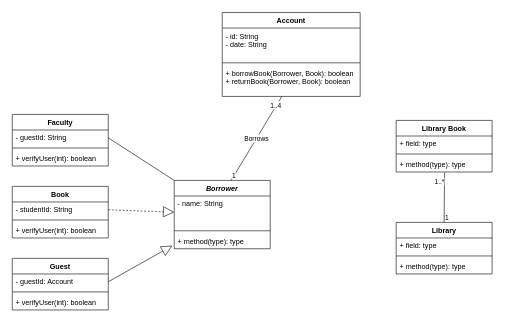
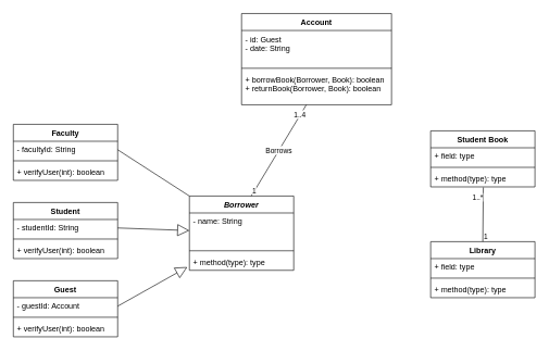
  <mxCell id="0" />
  <mxCell id="1" parent="0" />
  <mxCell id="2" value="Borrower" style="swimlane;fontStyle=3;align=center;verticalAlign=top;childLayout=stackLayout;horizontal=1;startSize=26;horizontalStack=0;resizeParent=1;resizeParentMax=0;resizeLast=0;collapsible=1;marginBottom=0;" vertex="1" parent="1"><mxGeometry x="290" y="300" width="160" height="114" as="geometry" /></mxCell>
  <mxCell id="3" value="- name: String" style="text;strokeColor=none;fillColor=none;align=left;verticalAlign=top;spacingLeft=4;spacingRight=4;overflow=hidden;rotatable=0;points=[[0,0.5],[1,0.5]];portConstraint=eastwest;" vertex="1" parent="2"><mxGeometry y="26" width="160" height="54" as="geometry" /></mxCell>
  <mxCell id="4" value="" style="line;strokeWidth=1;fillColor=none;align=left;verticalAlign=middle;spacingTop=-1;spacingLeft=3;spacingRight=3;rotatable=0;labelPosition=right;points=[];portConstraint=eastwest;" vertex="1" parent="2"><mxGeometry y="80" width="160" height="8" as="geometry" /></mxCell>
  <mxCell id="5" value="+ method(type): type" style="text;strokeColor=none;fillColor=none;align=left;verticalAlign=top;spacingLeft=4;spacingRight=4;overflow=hidden;rotatable=0;points=[[0,0.5],[1,0.5]];portConstraint=eastwest;" vertex="1" parent="2"><mxGeometry y="88" width="160" height="26" as="geometry" /></mxCell>
  <mxCell id="6" value="Faculty" style="swimlane;fontStyle=1;align=center;verticalAlign=top;childLayout=stackLayout;horizontal=1;startSize=26;horizontalStack=0;resizeParent=1;resizeParentMax=0;resizeLast=0;collapsible=1;marginBottom=0;" vertex="1" parent="1"><mxGeometry x="20" y="190" width="160" height="86" as="geometry" /></mxCell>
- <mxCell id="7" value="- guestId: String" style="text;strokeColor=none;fillColor=none;align=left;verticalAlign=top;spacingLeft=4;spacingRight=4;overflow=hidden;rotatable=0;points=[[0,0.5],[1,0.5]];portConstraint=eastwest;" vertex="1" parent="6"><mxGeometry y="26" width="160" height="26" as="geometry" /></mxCell>
+ <mxCell id="7" value="- facultyId: String" style="text;strokeColor=none;fillColor=none;align=left;verticalAlign=top;spacingLeft=4;spacingRight=4;overflow=hidden;rotatable=0;points=[[0,0.5],[1,0.5]];portConstraint=eastwest;" vertex="1" parent="6"><mxGeometry y="26" width="160" height="26" as="geometry" /></mxCell>
  <mxCell id="8" value="" style="line;strokeWidth=1;fillColor=none;align=left;verticalAlign=middle;spacingTop=-1;spacingLeft=3;spacingRight=3;rotatable=0;labelPosition=right;points=[];portConstraint=eastwest;" vertex="1" parent="6"><mxGeometry y="52" width="160" height="8" as="geometry" /></mxCell>
  <mxCell id="9" value="+ verifyUser(int): boolean" style="text;strokeColor=none;fillColor=none;align=left;verticalAlign=top;spacingLeft=4;spacingRight=4;overflow=hidden;rotatable=0;points=[[0,0.5],[1,0.5]];portConstraint=eastwest;" vertex="1" parent="6"><mxGeometry y="60" width="160" height="26" as="geometry" /></mxCell>
- <mxCell id="10" value="Book" style="swimlane;fontStyle=1;align=center;verticalAlign=top;childLayout=stackLayout;horizontal=1;startSize=26;horizontalStack=0;resizeParent=1;resizeParentMax=0;resizeLast=0;collapsible=1;marginBottom=0;" vertex="1" parent="1"><mxGeometry x="20" y="310" width="160" height="86" as="geometry" /></mxCell>
+ <mxCell id="10" value="Student" style="swimlane;fontStyle=1;align=center;verticalAlign=top;childLayout=stackLayout;horizontal=1;startSize=26;horizontalStack=0;resizeParent=1;resizeParentMax=0;resizeLast=0;collapsible=1;marginBottom=0;" vertex="1" parent="1"><mxGeometry x="20" y="310" width="160" height="86" as="geometry" /></mxCell>
  <mxCell id="11" value="- studentId: String" style="text;strokeColor=none;fillColor=none;align=left;verticalAlign=top;spacingLeft=4;spacingRight=4;overflow=hidden;rotatable=0;points=[[0,0.5],[1,0.5]];portConstraint=eastwest;" vertex="1" parent="10"><mxGeometry y="26" width="160" height="26" as="geometry" /></mxCell>
  <mxCell id="12" value="" style="line;strokeWidth=1;fillColor=none;align=left;verticalAlign=middle;spacingTop=-1;spacingLeft=3;spacingRight=3;rotatable=0;labelPosition=right;points=[];portConstraint=eastwest;" vertex="1" parent="10"><mxGeometry y="52" width="160" height="8" as="geometry" /></mxCell>
  <mxCell id="13" value="+ verifyUser(int): boolean" style="text;strokeColor=none;fillColor=none;align=left;verticalAlign=top;spacingLeft=4;spacingRight=4;overflow=hidden;rotatable=0;points=[[0,0.5],[1,0.5]];portConstraint=eastwest;" vertex="1" parent="10"><mxGeometry y="60" width="160" height="26" as="geometry" /></mxCell>
  <mxCell id="14" value="Guest" style="swimlane;fontStyle=1;align=center;verticalAlign=top;childLayout=stackLayout;horizontal=1;startSize=26;horizontalStack=0;resizeParent=1;resizeParentMax=0;resizeLast=0;collapsible=1;marginBottom=0;" vertex="1" parent="1"><mxGeometry x="20" y="430" width="160" height="86" as="geometry" /></mxCell>
  <mxCell id="15" value="- guestId: Account" style="text;strokeColor=none;fillColor=none;align=left;verticalAlign=top;spacingLeft=4;spacingRight=4;overflow=hidden;rotatable=0;points=[[0,0.5],[1,0.5]];portConstraint=eastwest;" vertex="1" parent="14"><mxGeometry y="26" width="160" height="26" as="geometry" /></mxCell>
  <mxCell id="16" value="" style="line;strokeWidth=1;fillColor=none;align=left;verticalAlign=middle;spacingTop=-1;spacingLeft=3;spacingRight=3;rotatable=0;labelPosition=right;points=[];portConstraint=eastwest;" vertex="1" parent="14"><mxGeometry y="52" width="160" height="8" as="geometry" /></mxCell>
  <mxCell id="17" value="+ verifyUser(int): boolean" style="text;strokeColor=none;fillColor=none;align=left;verticalAlign=top;spacingLeft=4;spacingRight=4;overflow=hidden;rotatable=0;points=[[0,0.5],[1,0.5]];portConstraint=eastwest;" vertex="1" parent="14"><mxGeometry y="60" width="160" height="26" as="geometry" /></mxCell>
  <mxCell id="18" value="Library" style="swimlane;fontStyle=1;align=center;verticalAlign=top;childLayout=stackLayout;horizontal=1;startSize=26;horizontalStack=0;resizeParent=1;resizeParentMax=0;resizeLast=0;collapsible=1;marginBottom=0;" vertex="1" parent="1"><mxGeometry x="660" y="370" width="160" height="86" as="geometry" /></mxCell>
  <mxCell id="19" value="+ field: type" style="text;strokeColor=none;fillColor=none;align=left;verticalAlign=top;spacingLeft=4;spacingRight=4;overflow=hidden;rotatable=0;points=[[0,0.5],[1,0.5]];portConstraint=eastwest;" vertex="1" parent="18"><mxGeometry y="26" width="160" height="26" as="geometry" /></mxCell>
  <mxCell id="20" value="" style="line;strokeWidth=1;fillColor=none;align=left;verticalAlign=middle;spacingTop=-1;spacingLeft=3;spacingRight=3;rotatable=0;labelPosition=right;points=[];portConstraint=eastwest;" vertex="1" parent="18"><mxGeometry y="52" width="160" height="8" as="geometry" /></mxCell>
  <mxCell id="21" value="+ method(type): type" style="text;strokeColor=none;fillColor=none;align=left;verticalAlign=top;spacingLeft=4;spacingRight=4;overflow=hidden;rotatable=0;points=[[0,0.5],[1,0.5]];portConstraint=eastwest;" vertex="1" parent="18"><mxGeometry y="60" width="160" height="26" as="geometry" /></mxCell>
  <mxCell id="22" value="" style="endArrow=block;endSize=16;endFill=0;html=1;rounded=0;exitX=1;exitY=0.5;exitDx=0;exitDy=0;entryX=-0.02;entryY=0.808;entryDx=0;entryDy=0;entryPerimeter=0;" edge="1" parent="1" target="5"><mxGeometry width="160" relative="1" as="geometry"><mxPoint x="180" y="469" as="sourcePoint" /><mxPoint x="300" y="389" as="targetPoint" /></mxGeometry></mxCell>
  <mxCell id="23" value="" style="endArrow=none;endSize=16;endFill=0;html=1;rounded=0;exitX=1;exitY=0.5;exitDx=0;exitDy=0;entryX=0;entryY=0;entryDx=0;entryDy=0;" edge="1" parent="1" source="7" target="2"><mxGeometry width="160" relative="1" as="geometry"><mxPoint x="190" y="250" as="sourcePoint" /><mxPoint x="310" y="170" as="targetPoint" /></mxGeometry></mxCell>
- <mxCell id="24" value="" style="endArrow=block;endSize=16;endFill=0;html=1;rounded=0;exitX=1;exitY=0.5;exitDx=0;exitDy=0;entryX=0;entryY=0.5;entryDx=0;entryDy=0;dashed=1;" edge="1" parent="1" source="11" target="3"><mxGeometry width="160" relative="1" as="geometry"><mxPoint x="190" y="370" as="sourcePoint" /><mxPoint x="310" y="290" as="targetPoint" /></mxGeometry></mxCell>
- <mxCell id="25" value="Library Book" style="swimlane;fontStyle=1;align=center;verticalAlign=top;childLayout=stackLayout;horizontal=1;startSize=26;horizontalStack=0;resizeParent=1;resizeParentMax=0;resizeLast=0;collapsible=1;marginBottom=0;" vertex="1" parent="1"><mxGeometry x="660" y="200" width="160" height="86" as="geometry" /></mxCell>
+ <mxCell id="24" value="" style="endArrow=block;endSize=16;endFill=0;html=1;rounded=0;exitX=1;exitY=0.5;exitDx=0;exitDy=0;entryX=0;entryY=0.5;entryDx=0;entryDy=0;" edge="1" parent="1" source="11" target="3"><mxGeometry width="160" relative="1" as="geometry"><mxPoint x="190" y="370" as="sourcePoint" /><mxPoint x="310" y="290" as="targetPoint" /></mxGeometry></mxCell>
+ <mxCell id="25" value="Student Book" style="swimlane;fontStyle=1;align=center;verticalAlign=top;childLayout=stackLayout;horizontal=1;startSize=26;horizontalStack=0;resizeParent=1;resizeParentMax=0;resizeLast=0;collapsible=1;marginBottom=0;" vertex="1" parent="1"><mxGeometry x="660" y="200" width="160" height="86" as="geometry" /></mxCell>
  <mxCell id="26" value="+ field: type" style="text;strokeColor=none;fillColor=none;align=left;verticalAlign=top;spacingLeft=4;spacingRight=4;overflow=hidden;rotatable=0;points=[[0,0.5],[1,0.5]];portConstraint=eastwest;" vertex="1" parent="25"><mxGeometry y="26" width="160" height="26" as="geometry" /></mxCell>
  <mxCell id="27" value="" style="line;strokeWidth=1;fillColor=none;align=left;verticalAlign=middle;spacingTop=-1;spacingLeft=3;spacingRight=3;rotatable=0;labelPosition=right;points=[];portConstraint=eastwest;" vertex="1" parent="25"><mxGeometry y="52" width="160" height="8" as="geometry" /></mxCell>
  <mxCell id="28" value="+ method(type): type" style="text;strokeColor=none;fillColor=none;align=left;verticalAlign=top;spacingLeft=4;spacingRight=4;overflow=hidden;rotatable=0;points=[[0,0.5],[1,0.5]];portConstraint=eastwest;" vertex="1" parent="25"><mxGeometry y="60" width="160" height="26" as="geometry" /></mxCell>
  <mxCell id="29" value="" style="endArrow=none;html=1;rounded=0;exitX=0.5;exitY=0;exitDx=0;exitDy=0;entryX=0.505;entryY=1.031;entryDx=0;entryDy=0;entryPerimeter=0;" edge="1" parent="1" source="18" target="28"><mxGeometry relative="1" as="geometry"><mxPoint x="510" y="360" as="sourcePoint" /><mxPoint x="670" y="360" as="targetPoint" /></mxGeometry></mxCell>
  <mxCell id="30" value="1" style="edgeLabel;resizable=0;html=1;align=left;verticalAlign=bottom;" connectable="0" vertex="1" parent="29"><mxGeometry x="-1" relative="1" as="geometry" /></mxCell>
  <mxCell id="31" value="1..*" style="edgeLabel;resizable=0;html=1;align=right;verticalAlign=bottom;" connectable="0" vertex="1" parent="29"><mxGeometry x="1" relative="1" as="geometry"><mxPoint y="23" as="offset" /></mxGeometry></mxCell>
  <mxCell id="32" value="Account" style="swimlane;fontStyle=1;align=center;verticalAlign=top;childLayout=stackLayout;horizontal=1;startSize=26;horizontalStack=0;resizeParent=1;resizeParentMax=0;resizeLast=0;collapsible=1;marginBottom=0;" vertex="1" parent="1"><mxGeometry x="370" y="20" width="230" height="140" as="geometry" /></mxCell>
- <mxCell id="33" value="- id: String&#10;- date: String" style="text;strokeColor=none;fillColor=none;align=left;verticalAlign=top;spacingLeft=4;spacingRight=4;overflow=hidden;rotatable=0;points=[[0,0.5],[1,0.5]];portConstraint=eastwest;" vertex="1" parent="32"><mxGeometry y="26" width="230" height="54" as="geometry" /></mxCell>
+ <mxCell id="33" value="- id: Guest&#10;- date: String" style="text;strokeColor=none;fillColor=none;align=left;verticalAlign=top;spacingLeft=4;spacingRight=4;overflow=hidden;rotatable=0;points=[[0,0.5],[1,0.5]];portConstraint=eastwest;" vertex="1" parent="32"><mxGeometry y="26" width="230" height="54" as="geometry" /></mxCell>
  <mxCell id="34" value="" style="line;strokeWidth=1;fillColor=none;align=left;verticalAlign=middle;spacingTop=-1;spacingLeft=3;spacingRight=3;rotatable=0;labelPosition=right;points=[];portConstraint=eastwest;" vertex="1" parent="32"><mxGeometry y="80" width="230" height="8" as="geometry" /></mxCell>
  <mxCell id="35" value="+ borrowBook(Borrower, Book): boolean&#10;+ returnBook(Borrower, Book): boolean" style="text;strokeColor=none;fillColor=none;align=left;verticalAlign=top;spacingLeft=4;spacingRight=4;overflow=hidden;rotatable=0;points=[[0,0.5],[1,0.5]];portConstraint=eastwest;" vertex="1" parent="32"><mxGeometry y="88" width="230" height="52" as="geometry" /></mxCell>
  <mxCell id="36" value="Borrows" style="endArrow=none;html=1;rounded=0;" edge="1" parent="1" target="35"><mxGeometry relative="1" as="geometry"><mxPoint x="384.991" y="300" as="sourcePoint" /><mxPoint x="428.65" y="134" as="targetPoint" /></mxGeometry></mxCell>
  <mxCell id="37" value="1" style="edgeLabel;resizable=0;html=1;align=left;verticalAlign=bottom;" connectable="0" vertex="1" parent="36"><mxGeometry x="-1" relative="1" as="geometry" /></mxCell>
  <mxCell id="38" value="1..4" style="edgeLabel;resizable=0;html=1;align=right;verticalAlign=bottom;" connectable="0" vertex="1" parent="36"><mxGeometry x="1" relative="1" as="geometry"><mxPoint y="23" as="offset" /></mxGeometry></mxCell>
